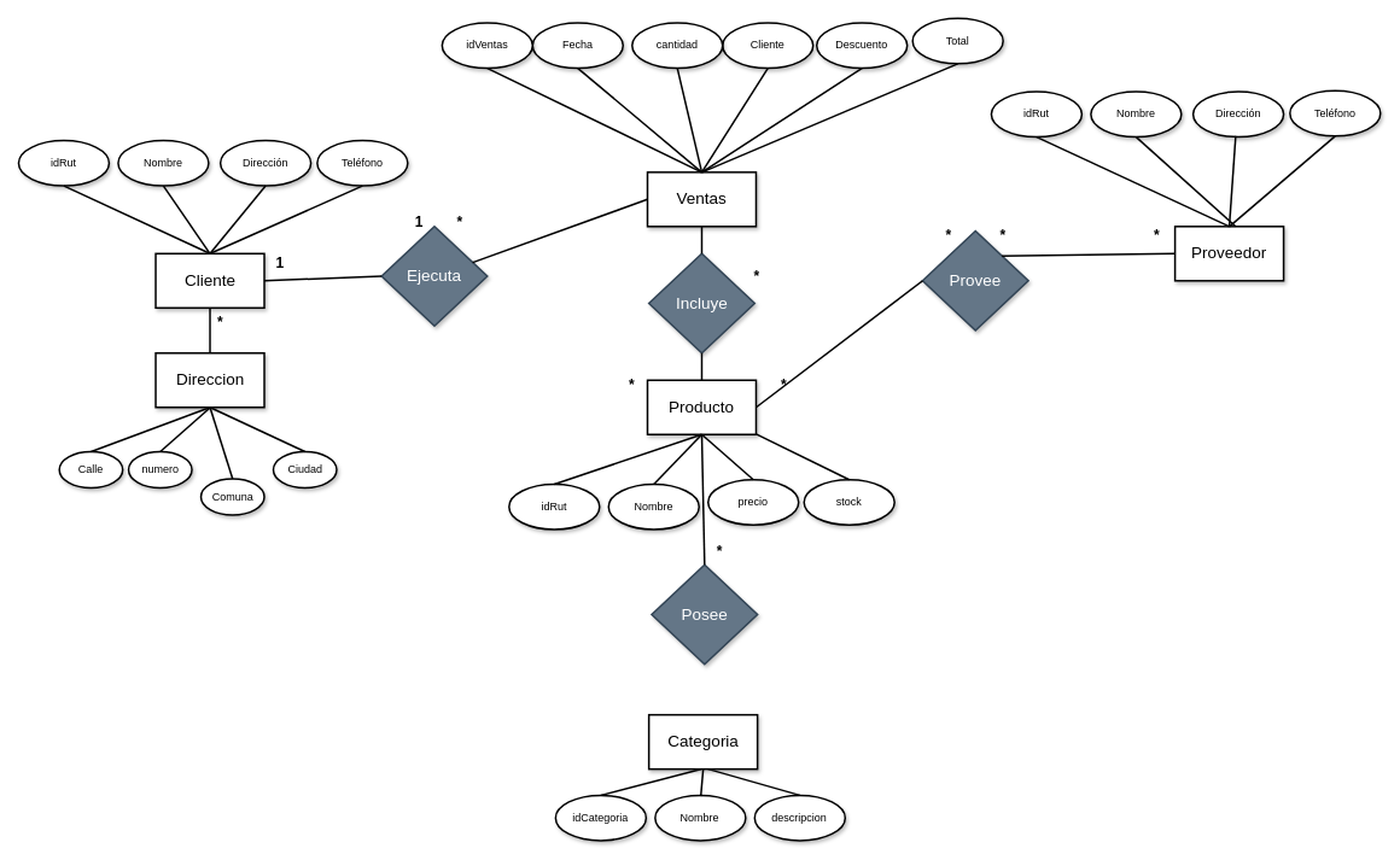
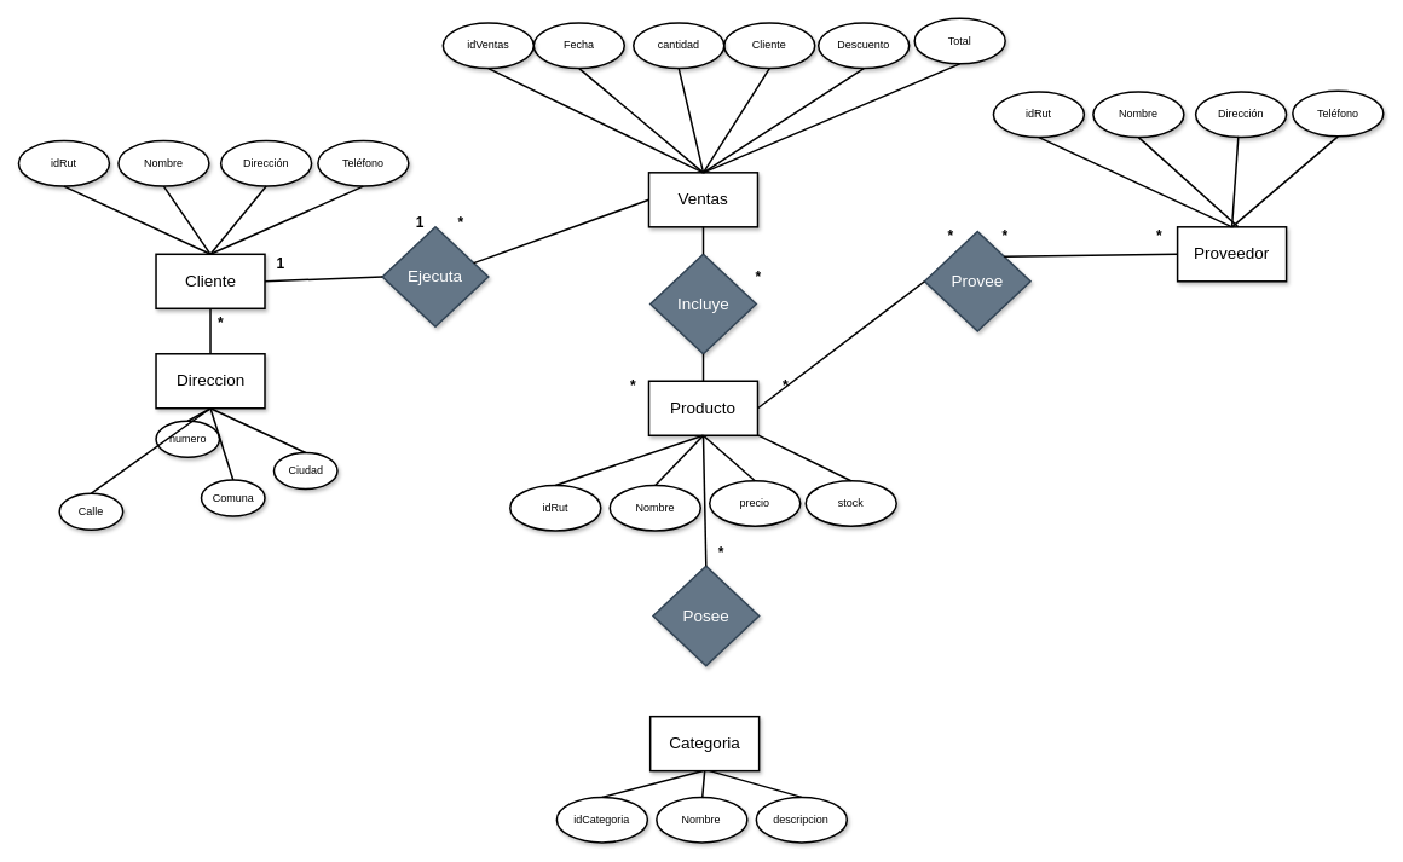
  <mxCell id="0" />
  <mxCell id="1" parent="0" />
  <mxCell id="2" value="Nombre" style="ellipse;whiteSpace=wrap;html=1;strokeWidth=2;shadow=1;" parent="1" vertex="1"><mxGeometry x="1205" y="101" width="100" height="50" as="geometry" /></mxCell>
  <mxCell id="3" value="idRut" style="ellipse;whiteSpace=wrap;html=1;strokeWidth=2;shadow=1;" parent="1" vertex="1"><mxGeometry x="1095" y="101" width="100" height="50" as="geometry" /></mxCell>
  <mxCell id="4" value="Dirección" style="ellipse;whiteSpace=wrap;html=1;strokeWidth=2;shadow=1;" parent="1" vertex="1"><mxGeometry x="1318" y="101" width="100" height="50" as="geometry" /></mxCell>
  <mxCell id="5" value="Proveedor" style="rounded=0;whiteSpace=wrap;html=1;strokeWidth=2;shadow=1;fontSize=18;" parent="1" vertex="1"><mxGeometry x="1298" y="250" width="120" height="60" as="geometry" /></mxCell>
  <mxCell id="6" value="*" style="text;html=1;align=center;verticalAlign=middle;whiteSpace=wrap;rounded=0;fontSize=16;fontStyle=1" parent="1" vertex="1"><mxGeometry x="823.46" y="290" width="26" height="30" as="geometry" /></mxCell>
  <mxCell id="7" value="Cliente" style="rounded=0;whiteSpace=wrap;html=1;strokeWidth=2;shadow=1;fontSize=18;" parent="1" vertex="1"><mxGeometry x="171.5" y="280" width="120" height="60" as="geometry" /></mxCell>
  <mxCell id="8" value="Producto" style="rounded=0;whiteSpace=wrap;html=1;strokeWidth=2;shadow=1;fontSize=18;" parent="1" vertex="1"><mxGeometry x="715" y="420" width="120" height="60" as="geometry" /></mxCell>
  <mxCell id="9" value="Ventas" style="rounded=0;whiteSpace=wrap;html=1;strokeWidth=2;shadow=1;fontSize=18;" parent="1" vertex="1"><mxGeometry x="715" y="190" width="120" height="60" as="geometry" /></mxCell>
  <mxCell id="10" value="Teléfono" style="ellipse;whiteSpace=wrap;html=1;strokeWidth=2;shadow=1;" parent="1" vertex="1"><mxGeometry x="1425" y="100" width="100" height="50" as="geometry" /></mxCell>
  <mxCell id="11" value="Nombre" style="ellipse;whiteSpace=wrap;html=1;strokeWidth=2;shadow=1;" parent="1" vertex="1"><mxGeometry x="130" y="155" width="100" height="50" as="geometry" /></mxCell>
  <mxCell id="12" value="idRut" style="ellipse;whiteSpace=wrap;html=1;strokeWidth=2;shadow=1;" parent="1" vertex="1"><mxGeometry x="20" y="155" width="100" height="50" as="geometry" /></mxCell>
  <mxCell id="13" value="Dirección" style="ellipse;whiteSpace=wrap;html=1;strokeWidth=2;shadow=1;" parent="1" vertex="1"><mxGeometry x="243" y="155" width="100" height="50" as="geometry" /></mxCell>
  <mxCell id="14" value="Teléfono" style="ellipse;whiteSpace=wrap;html=1;strokeWidth=2;shadow=1;" parent="1" vertex="1"><mxGeometry x="350" y="155" width="100" height="50" as="geometry" /></mxCell>
  <mxCell id="15" value="Direccion" style="rounded=0;whiteSpace=wrap;html=1;strokeWidth=2;shadow=1;fontSize=18;" parent="1" vertex="1"><mxGeometry x="171.5" y="390" width="120" height="60" as="geometry" /></mxCell>
  <mxCell id="16" value="Comuna" style="ellipse;whiteSpace=wrap;html=1;strokeWidth=2;shadow=1;" parent="1" vertex="1"><mxGeometry x="221.5" y="529" width="70" height="40" as="geometry" /></mxCell>
- <mxCell id="17" value="numero" style="ellipse;whiteSpace=wrap;html=1;strokeWidth=2;shadow=1;" parent="1" vertex="1"><mxGeometry x="141.5" y="499" width="70" height="40" as="geometry" /></mxCell>
- <mxCell id="18" value="Calle" style="ellipse;whiteSpace=wrap;html=1;strokeWidth=2;shadow=1;" parent="1" vertex="1"><mxGeometry x="65" y="499" width="70" height="40" as="geometry" /></mxCell>
+ <mxCell id="17" value="numero" style="ellipse;whiteSpace=wrap;html=1;strokeWidth=2;shadow=1;" parent="1" vertex="1"><mxGeometry x="171.5" y="464" width="70" height="40" as="geometry" /></mxCell>
+ <mxCell id="18" value="Calle" style="ellipse;whiteSpace=wrap;html=1;strokeWidth=2;shadow=1;" parent="1" vertex="1"><mxGeometry x="65" y="544" width="70" height="40" as="geometry" /></mxCell>
  <mxCell id="19" value="Ciudad" style="ellipse;whiteSpace=wrap;html=1;strokeWidth=2;shadow=1;" parent="1" vertex="1"><mxGeometry x="301.5" y="499" width="70" height="40" as="geometry" /></mxCell>
  <mxCell id="20" value="" style="endArrow=none;html=1;rounded=0;exitX=0.5;exitY=0;exitDx=0;exitDy=0;entryX=0.5;entryY=1;entryDx=0;entryDy=0;strokeWidth=2;" parent="1" source="18" target="15" edge="1"><mxGeometry width="50" height="50" relative="1" as="geometry"><mxPoint x="122.5" y="449" as="sourcePoint" /><mxPoint x="231.5" y="469" as="targetPoint" /></mxGeometry></mxCell>
  <mxCell id="21" value="" style="endArrow=none;html=1;rounded=0;exitX=0.5;exitY=0;exitDx=0;exitDy=0;strokeWidth=2;" parent="1" source="17" edge="1"><mxGeometry width="50" height="50" relative="1" as="geometry"><mxPoint x="50.5" y="419" as="sourcePoint" /><mxPoint x="232" y="450" as="targetPoint" /></mxGeometry></mxCell>
  <mxCell id="22" value="" style="endArrow=none;html=1;rounded=0;exitX=0.5;exitY=0;exitDx=0;exitDy=0;entryX=0.5;entryY=1;entryDx=0;entryDy=0;strokeWidth=2;" parent="1" source="16" target="15" edge="1"><mxGeometry width="50" height="50" relative="1" as="geometry"><mxPoint x="334.5" y="469" as="sourcePoint" /><mxPoint x="231.5" y="469" as="targetPoint" /></mxGeometry></mxCell>
  <mxCell id="23" value="" style="endArrow=none;html=1;rounded=0;exitX=0.5;exitY=0;exitDx=0;exitDy=0;entryX=0.5;entryY=1;entryDx=0;entryDy=0;strokeWidth=2;" parent="1" source="19" target="15" edge="1"><mxGeometry width="50" height="50" relative="1" as="geometry"><mxPoint x="345" y="469" as="sourcePoint" /><mxPoint x="231.5" y="469" as="targetPoint" /></mxGeometry></mxCell>
  <mxCell id="24" value="" style="endArrow=none;html=1;rounded=0;exitX=0.5;exitY=0;exitDx=0;exitDy=0;entryX=0.5;entryY=1;entryDx=0;entryDy=0;strokeWidth=2;" parent="1" source="15" target="7" edge="1"><mxGeometry width="50" height="50" relative="1" as="geometry"><mxPoint x="347" y="490" as="sourcePoint" /><mxPoint x="242" y="460" as="targetPoint" /></mxGeometry></mxCell>
  <mxCell id="25" value="" style="endArrow=none;html=1;rounded=0;exitX=0.5;exitY=1;exitDx=0;exitDy=0;entryX=0.5;entryY=0;entryDx=0;entryDy=0;strokeWidth=2;" parent="1" source="12" target="7" edge="1"><mxGeometry width="50" height="50" relative="1" as="geometry"><mxPoint x="242" y="400" as="sourcePoint" /><mxPoint x="242" y="350" as="targetPoint" /></mxGeometry></mxCell>
  <mxCell id="26" value="" style="endArrow=none;html=1;rounded=0;exitX=0.5;exitY=1;exitDx=0;exitDy=0;entryX=0.5;entryY=0;entryDx=0;entryDy=0;strokeWidth=2;" parent="1" source="11" target="7" edge="1"><mxGeometry width="50" height="50" relative="1" as="geometry"><mxPoint x="209.5" y="170" as="sourcePoint" /><mxPoint x="371.5" y="290" as="targetPoint" /></mxGeometry></mxCell>
  <mxCell id="27" value="" style="endArrow=none;html=1;rounded=0;exitX=0.5;exitY=1;exitDx=0;exitDy=0;entryX=0.5;entryY=0;entryDx=0;entryDy=0;strokeWidth=2;" parent="1" source="13" target="7" edge="1"><mxGeometry width="50" height="50" relative="1" as="geometry"><mxPoint x="190" y="170" as="sourcePoint" /><mxPoint x="242" y="290" as="targetPoint" /></mxGeometry></mxCell>
  <mxCell id="28" value="" style="endArrow=none;html=1;rounded=0;exitX=0.5;exitY=1;exitDx=0;exitDy=0;entryX=0.5;entryY=0;entryDx=0;entryDy=0;strokeWidth=2;" parent="1" source="14" target="7" edge="1"><mxGeometry width="50" height="50" relative="1" as="geometry"><mxPoint x="200" y="180" as="sourcePoint" /><mxPoint x="252" y="300" as="targetPoint" /></mxGeometry></mxCell>
  <mxCell id="29" value="Nombre" style="ellipse;whiteSpace=wrap;html=1;strokeWidth=2;shadow=1;" parent="1" vertex="1"><mxGeometry x="672" y="535" width="100" height="50" as="geometry" /></mxCell>
  <mxCell id="30" value="idRut" style="ellipse;whiteSpace=wrap;html=1;strokeWidth=2;shadow=1;" parent="1" vertex="1"><mxGeometry x="562" y="535" width="100" height="50" as="geometry" /></mxCell>
  <mxCell id="31" value="precio" style="ellipse;whiteSpace=wrap;html=1;strokeWidth=2;shadow=1;" parent="1" vertex="1"><mxGeometry x="782" y="530" width="100" height="50" as="geometry" /></mxCell>
  <mxCell id="32" value="stock" style="ellipse;whiteSpace=wrap;html=1;strokeWidth=2;shadow=1;" parent="1" vertex="1"><mxGeometry x="888" y="530" width="100" height="50" as="geometry" /></mxCell>
  <mxCell id="33" value="Categoria" style="rounded=0;whiteSpace=wrap;html=1;strokeWidth=2;shadow=1;fontSize=18;" parent="1" vertex="1"><mxGeometry x="716.54" y="790" width="120" height="60" as="geometry" /></mxCell>
  <mxCell id="34" value="Nombre" style="ellipse;whiteSpace=wrap;html=1;strokeWidth=2;shadow=1;" parent="1" vertex="1"><mxGeometry x="723.46" y="879" width="100" height="50" as="geometry" /></mxCell>
  <mxCell id="35" value="idCategoria" style="ellipse;whiteSpace=wrap;html=1;strokeWidth=2;shadow=1;" parent="1" vertex="1"><mxGeometry x="613.46" y="879" width="100" height="50" as="geometry" /></mxCell>
  <mxCell id="36" value="descripcion" style="ellipse;whiteSpace=wrap;html=1;strokeWidth=2;shadow=1;" parent="1" vertex="1"><mxGeometry x="833.46" y="879" width="100" height="50" as="geometry" /></mxCell>
  <mxCell id="37" value="" style="endArrow=none;html=1;rounded=0;exitX=0.5;exitY=0;exitDx=0;exitDy=0;strokeWidth=2;" parent="1" source="35" edge="1"><mxGeometry width="50" height="50" relative="1" as="geometry"><mxPoint x="78.46" y="820" as="sourcePoint" /><mxPoint x="773.92" y="850" as="targetPoint" /></mxGeometry></mxCell>
  <mxCell id="38" value="" style="endArrow=none;html=1;rounded=0;strokeWidth=2;entryX=0.5;entryY=1;entryDx=0;entryDy=0;" parent="1" target="33" edge="1"><mxGeometry width="50" height="50" relative="1" as="geometry"><mxPoint x="773.92" y="880" as="sourcePoint" /><mxPoint x="773.92" y="860" as="targetPoint" /></mxGeometry></mxCell>
  <mxCell id="39" value="" style="endArrow=none;html=1;rounded=0;exitX=0.5;exitY=0;exitDx=0;exitDy=0;strokeWidth=2;" parent="1" source="36" edge="1"><mxGeometry width="50" height="50" relative="1" as="geometry"><mxPoint x="683.46" y="769" as="sourcePoint" /><mxPoint x="781.92" y="850" as="targetPoint" /></mxGeometry></mxCell>
  <mxCell id="40" value="" style="endArrow=none;html=1;rounded=0;exitX=0.5;exitY=1;exitDx=0;exitDy=0;entryX=0.5;entryY=0;entryDx=0;entryDy=0;strokeWidth=2;" parent="1" source="8" target="30" edge="1"><mxGeometry width="50" height="50" relative="1" as="geometry"><mxPoint x="895" y="244" as="sourcePoint" /><mxPoint x="785" y="285" as="targetPoint" /></mxGeometry></mxCell>
  <mxCell id="41" value="" style="endArrow=none;html=1;rounded=0;exitX=0.5;exitY=1;exitDx=0;exitDy=0;strokeWidth=2;entryX=0.5;entryY=0;entryDx=0;entryDy=0;" parent="1" source="8" target="29" edge="1"><mxGeometry width="50" height="50" relative="1" as="geometry"><mxPoint x="785" y="490" as="sourcePoint" /><mxPoint x="622" y="545" as="targetPoint" /></mxGeometry></mxCell>
  <mxCell id="42" value="" style="endArrow=none;html=1;rounded=0;exitX=0.5;exitY=1;exitDx=0;exitDy=0;entryX=0.5;entryY=0;entryDx=0;entryDy=0;strokeWidth=2;" parent="1" source="8" target="31" edge="1"><mxGeometry width="50" height="50" relative="1" as="geometry"><mxPoint x="795" y="500" as="sourcePoint" /><mxPoint x="632" y="555" as="targetPoint" /></mxGeometry></mxCell>
  <mxCell id="43" value="" style="endArrow=none;html=1;rounded=0;entryX=0.5;entryY=0;entryDx=0;entryDy=0;strokeWidth=2;" parent="1" source="8" target="32" edge="1"><mxGeometry width="50" height="50" relative="1" as="geometry"><mxPoint x="935" y="470" as="sourcePoint" /><mxPoint x="642" y="565" as="targetPoint" /></mxGeometry></mxCell>
  <mxCell id="44" value="" style="endArrow=none;html=1;rounded=0;entryX=0.5;entryY=0;entryDx=0;entryDy=0;strokeWidth=2;exitX=0.5;exitY=1;exitDx=0;exitDy=0;" parent="1" source="3" target="5" edge="1"><mxGeometry width="50" height="50" relative="1" as="geometry"><mxPoint x="1223.5" y="480" as="sourcePoint" /><mxPoint x="1386.5" y="530" as="targetPoint" /></mxGeometry></mxCell>
  <mxCell id="45" value="" style="endArrow=none;html=1;rounded=0;strokeWidth=2;exitX=0.5;exitY=1;exitDx=0;exitDy=0;" parent="1" source="2" edge="1"><mxGeometry width="50" height="50" relative="1" as="geometry"><mxPoint x="1233.5" y="490" as="sourcePoint" /><mxPoint x="1365" y="250" as="targetPoint" /></mxGeometry></mxCell>
  <mxCell id="46" value="" style="endArrow=none;html=1;rounded=0;entryX=0.5;entryY=0;entryDx=0;entryDy=0;strokeWidth=2;" parent="1" target="5" edge="1"><mxGeometry width="50" height="50" relative="1" as="geometry"><mxPoint x="1365" y="150" as="sourcePoint" /><mxPoint x="1406.5" y="550" as="targetPoint" /></mxGeometry></mxCell>
  <mxCell id="47" value="" style="endArrow=none;html=1;rounded=0;entryX=0.5;entryY=0;entryDx=0;entryDy=0;strokeWidth=2;exitX=0.5;exitY=1;exitDx=0;exitDy=0;" parent="1" source="10" target="5" edge="1"><mxGeometry width="50" height="50" relative="1" as="geometry"><mxPoint x="1253.5" y="510" as="sourcePoint" /><mxPoint x="1416.5" y="560" as="targetPoint" /></mxGeometry></mxCell>
  <mxCell id="48" value="Fecha" style="ellipse;whiteSpace=wrap;html=1;strokeWidth=2;shadow=1;" parent="1" vertex="1"><mxGeometry x="588" y="25" width="100" height="50" as="geometry" /></mxCell>
  <mxCell id="49" value="idVentas" style="ellipse;whiteSpace=wrap;html=1;strokeWidth=2;shadow=1;" parent="1" vertex="1"><mxGeometry x="488" y="25" width="100" height="50" as="geometry" /></mxCell>
  <mxCell id="50" value="Cliente" style="ellipse;whiteSpace=wrap;html=1;strokeWidth=2;shadow=1;" parent="1" vertex="1"><mxGeometry x="798" y="25" width="100" height="50" as="geometry" /></mxCell>
  <mxCell id="51" value="Descuento" style="ellipse;whiteSpace=wrap;html=1;strokeWidth=2;shadow=1;" parent="1" vertex="1"><mxGeometry x="902" y="25" width="100" height="50" as="geometry" /></mxCell>
  <mxCell id="52" value="Total" style="ellipse;whiteSpace=wrap;html=1;strokeWidth=2;shadow=1;" parent="1" vertex="1"><mxGeometry x="1008" y="20" width="100" height="50" as="geometry" /></mxCell>
  <mxCell id="53" value="" style="endArrow=none;html=1;rounded=0;strokeWidth=2;exitX=0.5;exitY=1;exitDx=0;exitDy=0;" parent="1" source="49" edge="1"><mxGeometry width="50" height="50" relative="1" as="geometry"><mxPoint x="593.5" y="502" as="sourcePoint" /><mxPoint x="775" y="190" as="targetPoint" /></mxGeometry></mxCell>
  <mxCell id="54" value="" style="endArrow=none;html=1;rounded=0;strokeWidth=2;exitX=0.5;exitY=1;exitDx=0;exitDy=0;entryX=0.5;entryY=0;entryDx=0;entryDy=0;" parent="1" source="48" edge="1" target="9"><mxGeometry width="50" height="50" relative="1" as="geometry"><mxPoint x="603.5" y="512" as="sourcePoint" /><mxPoint x="775" y="180" as="targetPoint" /></mxGeometry></mxCell>
  <mxCell id="55" value="" style="endArrow=none;html=1;rounded=0;strokeWidth=2;exitX=0.5;exitY=1;exitDx=0;exitDy=0;" parent="1" source="50" edge="1"><mxGeometry width="50" height="50" relative="1" as="geometry"><mxPoint x="613.5" y="522" as="sourcePoint" /><mxPoint x="775" y="190" as="targetPoint" /></mxGeometry></mxCell>
  <mxCell id="56" value="" style="endArrow=none;html=1;rounded=0;strokeWidth=2;exitX=0.5;exitY=1;exitDx=0;exitDy=0;entryX=0.5;entryY=0;entryDx=0;entryDy=0;" parent="1" source="51" target="9" edge="1"><mxGeometry width="50" height="50" relative="1" as="geometry"><mxPoint x="623.5" y="532" as="sourcePoint" /><mxPoint x="775" y="200" as="targetPoint" /></mxGeometry></mxCell>
  <mxCell id="57" value="" style="endArrow=none;html=1;rounded=0;entryX=0.5;entryY=1;entryDx=0;entryDy=0;strokeWidth=2;exitX=0.5;exitY=0;exitDx=0;exitDy=0;" parent="1" source="9" target="52" edge="1"><mxGeometry width="50" height="50" relative="1" as="geometry"><mxPoint x="775" y="180" as="sourcePoint" /><mxPoint x="796.5" y="592" as="targetPoint" /></mxGeometry></mxCell>
  <mxCell id="58" value="cantidad" style="ellipse;whiteSpace=wrap;html=1;strokeWidth=2;shadow=1;" parent="1" vertex="1"><mxGeometry x="698" y="25" width="100" height="50" as="geometry" /></mxCell>
  <mxCell id="59" value="" style="endArrow=none;html=1;rounded=0;strokeWidth=2;exitX=0.5;exitY=1;exitDx=0;exitDy=0;" parent="1" source="58" edge="1"><mxGeometry width="50" height="50" relative="1" as="geometry"><mxPoint x="735" y="110" as="sourcePoint" /><mxPoint x="775" y="190" as="targetPoint" /></mxGeometry></mxCell>
  <mxCell id="60" value="*" style="text;html=1;align=center;verticalAlign=middle;whiteSpace=wrap;rounded=0;fontSize=16;fontStyle=1" parent="1" vertex="1"><mxGeometry x="853" y="410" width="26" height="30" as="geometry" /></mxCell>
  <mxCell id="61" value="Ejecuta" style="rhombus;whiteSpace=wrap;html=1;fillColor=#647687;fontColor=#ffffff;strokeColor=#314354;shadow=1;strokeWidth=2;fontSize=18;fontStyle=0" vertex="1" parent="1"><mxGeometry x="421.08" y="250" width="116.92" height="110" as="geometry" /></mxCell>
  <mxCell id="62" value="" style="endArrow=none;html=1;rounded=0;entryX=0;entryY=0.5;entryDx=0;entryDy=0;strokeWidth=2;exitX=1;exitY=0.5;exitDx=0;exitDy=0;" edge="1" parent="1" source="7" target="61"><mxGeometry width="50" height="50" relative="1" as="geometry"><mxPoint x="404" y="490" as="sourcePoint" /><mxPoint x="820" y="670" as="targetPoint" /></mxGeometry></mxCell>
  <mxCell id="63" value="Provee" style="rhombus;whiteSpace=wrap;html=1;fillColor=#647687;fontColor=#ffffff;strokeColor=#314354;shadow=1;strokeWidth=2;fontSize=18;fontStyle=0" vertex="1" parent="1"><mxGeometry x="1019" y="255" width="116.92" height="110" as="geometry" /></mxCell>
  <mxCell id="64" value="" style="endArrow=none;html=1;rounded=0;entryX=0;entryY=0.5;entryDx=0;entryDy=0;strokeWidth=2;exitX=1;exitY=0;exitDx=0;exitDy=0;" edge="1" parent="1" source="63" target="5"><mxGeometry width="50" height="50" relative="1" as="geometry"><mxPoint x="1085" y="380" as="sourcePoint" /><mxPoint x="1269" y="330" as="targetPoint" /></mxGeometry></mxCell>
  <mxCell id="65" value="*" style="text;html=1;align=center;verticalAlign=middle;whiteSpace=wrap;rounded=0;fontSize=16;fontStyle=1" vertex="1" parent="1"><mxGeometry x="782" y="594" width="26" height="30" as="geometry" /></mxCell>
  <mxCell id="66" value="1" style="text;html=1;align=center;verticalAlign=middle;whiteSpace=wrap;rounded=0;fontSize=16;fontStyle=1" vertex="1" parent="1"><mxGeometry x="450" y="230" width="26" height="30" as="geometry" /></mxCell>
  <mxCell id="67" value="*" style="text;html=1;align=center;verticalAlign=middle;whiteSpace=wrap;rounded=0;fontSize=16;fontStyle=1" vertex="1" parent="1"><mxGeometry x="230" y="340" width="26" height="30" as="geometry" /></mxCell>
  <mxCell id="68" value="*" style="text;html=1;align=center;verticalAlign=middle;whiteSpace=wrap;rounded=0;fontSize=16;fontStyle=1" vertex="1" parent="1"><mxGeometry x="1265" y="245" width="26" height="30" as="geometry" /></mxCell>
  <mxCell id="69" value="*" style="text;html=1;align=center;verticalAlign=middle;whiteSpace=wrap;rounded=0;fontSize=16;fontStyle=1" vertex="1" parent="1"><mxGeometry x="495" y="230" width="26" height="30" as="geometry" /></mxCell>
  <mxCell id="70" value="*" style="text;html=1;align=center;verticalAlign=middle;whiteSpace=wrap;rounded=0;fontSize=16;fontStyle=1" vertex="1" parent="1"><mxGeometry x="1035" y="245" width="26" height="30" as="geometry" /></mxCell>
  <mxCell id="71" value="*" style="text;html=1;align=center;verticalAlign=middle;whiteSpace=wrap;rounded=0;fontSize=16;fontStyle=1" vertex="1" parent="1"><mxGeometry x="1095" y="245" width="26" height="30" as="geometry" /></mxCell>
  <mxCell id="72" value="1" style="text;html=1;align=center;verticalAlign=middle;whiteSpace=wrap;rounded=0;fontSize=16;fontStyle=1" vertex="1" parent="1"><mxGeometry x="296" y="275" width="26" height="30" as="geometry" /></mxCell>
  <mxCell id="73" value="*" style="text;html=1;align=center;verticalAlign=middle;whiteSpace=wrap;rounded=0;fontSize=16;fontStyle=1" vertex="1" parent="1"><mxGeometry x="685" y="410" width="26" height="30" as="geometry" /></mxCell>
  <mxCell id="74" value="" style="endArrow=none;html=1;rounded=0;entryX=0;entryY=0.5;entryDx=0;entryDy=0;strokeWidth=2;" edge="1" parent="1" source="61" target="9"><mxGeometry width="50" height="50" relative="1" as="geometry"><mxPoint x="595" y="512" as="sourcePoint" /><mxPoint x="705" y="637" as="targetPoint" /></mxGeometry></mxCell>
  <mxCell id="75" value="" style="endArrow=none;html=1;rounded=0;entryX=0;entryY=0.5;entryDx=0;entryDy=0;strokeWidth=2;exitX=1;exitY=0.5;exitDx=0;exitDy=0;" edge="1" parent="1" source="8" target="63"><mxGeometry width="50" height="50" relative="1" as="geometry"><mxPoint x="1019" y="400" as="sourcePoint" /><mxPoint x="1122" y="451" as="targetPoint" /></mxGeometry></mxCell>
  <mxCell id="76" value="Posee" style="rhombus;whiteSpace=wrap;html=1;fillColor=#647687;fontColor=#ffffff;strokeColor=#314354;shadow=1;strokeWidth=2;fontSize=18;fontStyle=0" vertex="1" parent="1"><mxGeometry x="719.62" y="624" width="116.92" height="110" as="geometry" /></mxCell>
  <mxCell id="77" value="Incluye" style="rhombus;whiteSpace=wrap;html=1;fillColor=#647687;fontColor=#ffffff;strokeColor=#314354;shadow=1;strokeWidth=2;fontSize=18;fontStyle=0" vertex="1" parent="1"><mxGeometry x="716.54" y="280" width="116.92" height="110" as="geometry" /></mxCell>
  <mxCell id="78" value="" style="endArrow=none;html=1;rounded=0;entryX=0.5;entryY=1;entryDx=0;entryDy=0;strokeWidth=2;exitX=0.5;exitY=0;exitDx=0;exitDy=0;" edge="1" parent="1" source="8" target="77"><mxGeometry width="50" height="50" relative="1" as="geometry"><mxPoint x="479" y="470" as="sourcePoint" /><mxPoint x="672" y="400" as="targetPoint" /></mxGeometry></mxCell>
  <mxCell id="79" value="" style="endArrow=none;html=1;rounded=0;entryX=0.5;entryY=1;entryDx=0;entryDy=0;strokeWidth=2;exitX=0.5;exitY=0;exitDx=0;exitDy=0;" edge="1" parent="1" source="77" target="9"><mxGeometry width="50" height="50" relative="1" as="geometry"><mxPoint x="532" y="300" as="sourcePoint" /><mxPoint x="725" y="230" as="targetPoint" /></mxGeometry></mxCell>
  <mxCell id="80" value="" style="endArrow=none;html=1;rounded=0;strokeWidth=2;exitX=0.5;exitY=0;exitDx=0;exitDy=0;" edge="1" parent="1" source="76"><mxGeometry width="50" height="50" relative="1" as="geometry"><mxPoint x="532" y="300" as="sourcePoint" /><mxPoint x="775" y="480" as="targetPoint" /></mxGeometry></mxCell>
